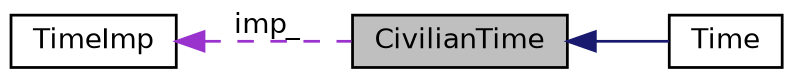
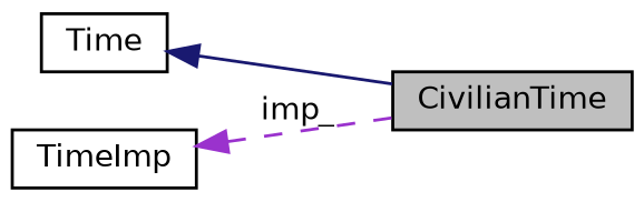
  digraph {
    rankdir=LR
    node [color=black fillcolor=white fontname=Helvetica fontsize=10 shape=record style=filled]
    edge [dir=back fontname=Helvetica fontsize=10 labelfontname=Helvetica labelfontsize=10]
    n1 [fillcolor=grey75 fontcolor=black height=0.2 label=CivilianTime width=0.4]
    n2 [height=0.2 label=Time width=0.4]
    n3 [height=0.2 label=TimeImp width=0.4]
-   n1 -> n2 [color=midnightblue style=solid]
+   n2 -> n1 [color=midnightblue style=solid]
    n3 -> n1 [color=darkorchid3 label=" imp_" style=dashed]
  }
